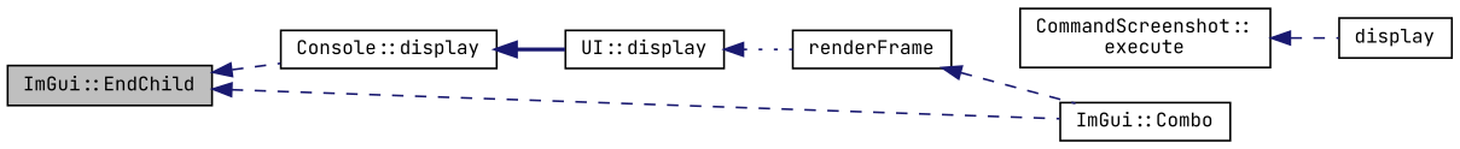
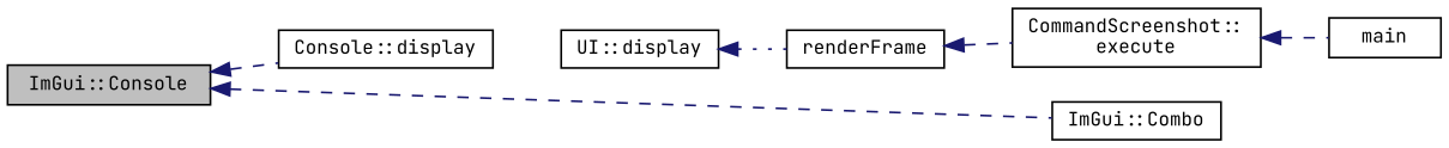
  digraph {
    fontname="JetBrains Mono"
    rankdir=LR
    node [color=black fillcolor=white fontname="JetBrains Mono" fontsize=10 shape=record style=filled]
    edge [color=midnightblue dir=back fontname="JetBrains Mono" fontsize=10 labelfontname=Helvetica labelfontsize=10 style=dashed]
-   n1 [fillcolor=grey75 fontcolor=black height=0.2 label="ImGui::EndChild" width=0.4]
+   n1 [fillcolor=grey75 fontcolor=black height=0.2 label="ImGui::Console" width=0.4]
    n2 [height=0.2 label="Console::display" width=0.4]
    n3 [height=0.2 label="ImGui::Combo" width=0.4]
    n4 [height=0.2 label="UI::display" width=0.4]
    n5 [height=0.2 label=renderFrame width=0.4]
    n6 [height=0.2 label="CommandScreenshot::\lexecute" width=0.4]
-   n7 [height=0.2 label=display width=0.4]
+   n7 [height=0.2 label=main width=0.4]
    n1 -> n2
    n1 -> n3
-   n2 -> n4 [style=bold]
    n4 -> n5 [style=dotted]
-   n5 -> n3
+   n5 -> n6
    n6 -> n7
  }
